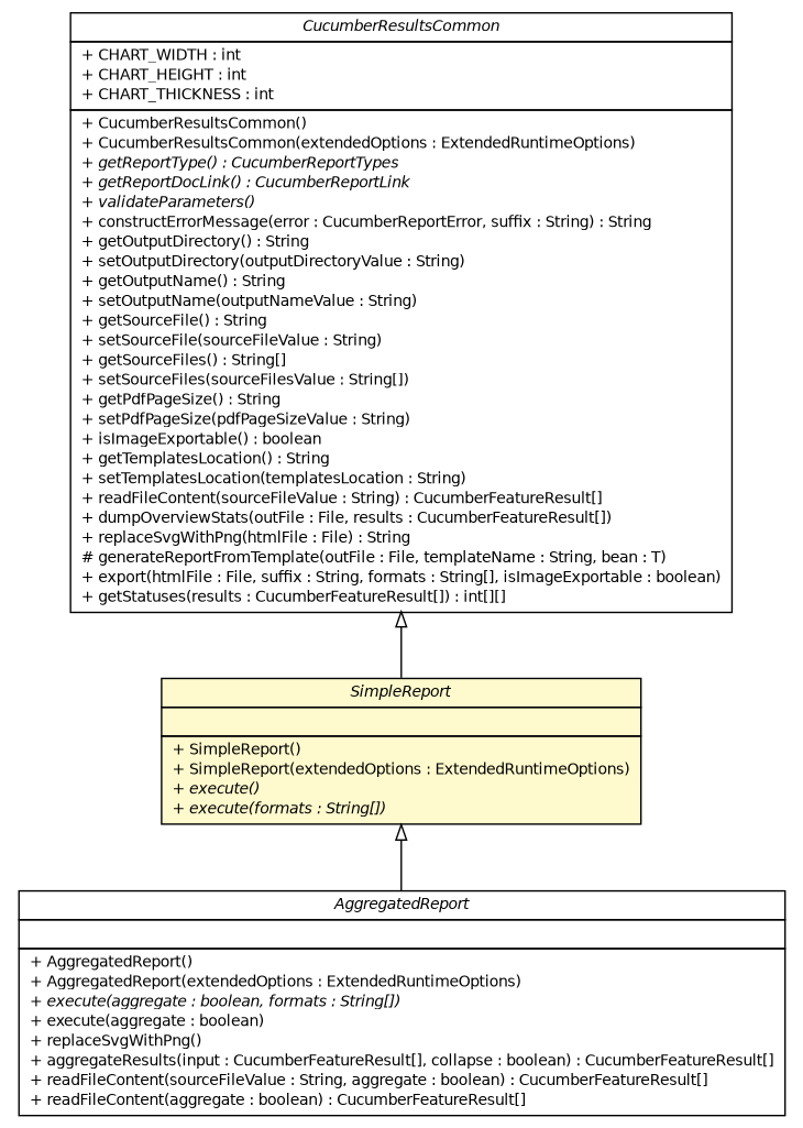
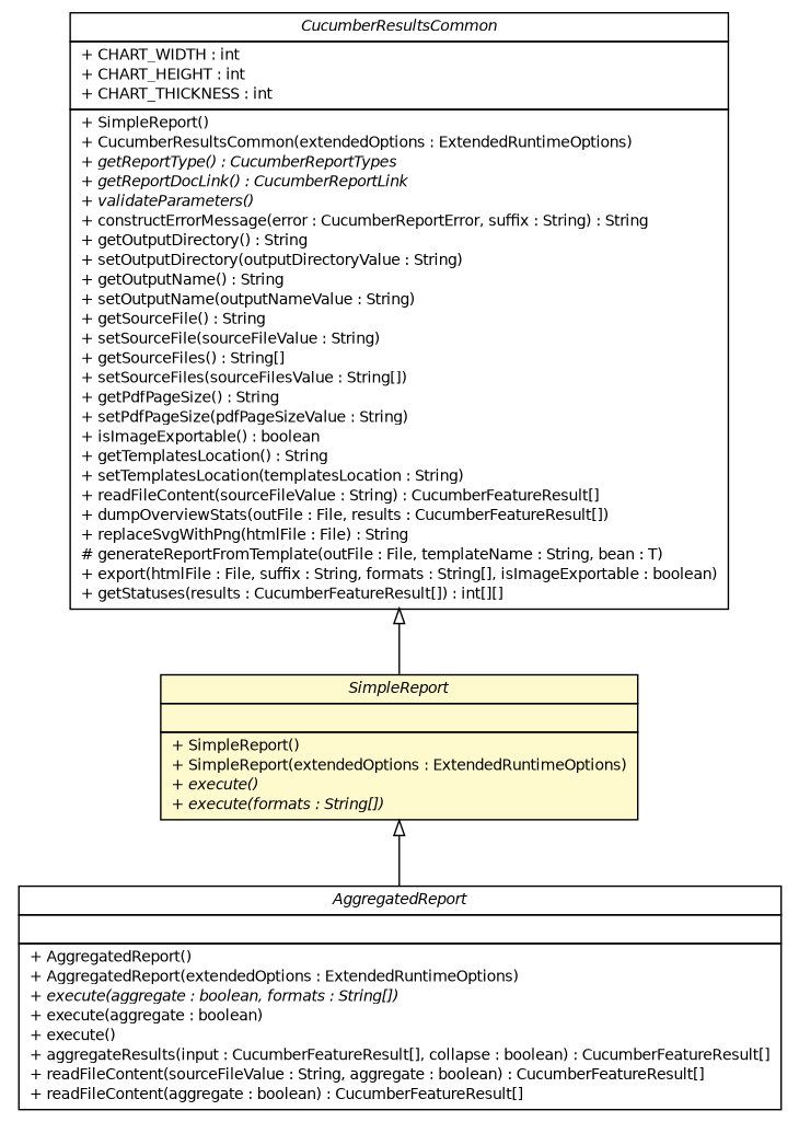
  digraph {
    nodesep=0.25
    ranksep=0.5
    node [fontcolor=black fontname=Helvetica fontsize=10.0 shape=plaintext]
    edge [arrowtail=empty dir=back fontname=Helvetica fontsize=10 headport=p labelfontname=Helvetica labelfontsize=10 tailport=p]
    n1 [label=<<table title="com.github.mkolisnyk.cucumber.reporting.interfaces.SimpleReport" border="0" cellborder="1" cellspacing="0" cellpadding="2" port="p" bgcolor="lemonChiffon" href="./SimpleReport.html"> 		<tr><td><table border="0" cellspacing="0" cellpadding="1"> <tr><td align="center" balign="center"><font face="Helvetica-Oblique"> SimpleReport </font></td></tr> 		</table></td></tr> 		<tr><td><table border="0" cellspacing="0" cellpadding="1"> <tr><td align="left" balign="left">  </td></tr> 		</table></td></tr> 		<tr><td><table border="0" cellspacing="0" cellpadding="1"> <tr><td align="left" balign="left"> + SimpleReport() </td></tr> <tr><td align="left" balign="left"> + SimpleReport(extendedOptions : ExtendedRuntimeOptions) </td></tr> <tr><td align="left" balign="left"><font face="Helvetica-Oblique" point-size="10.0"> + execute() </font></td></tr> <tr><td align="left" balign="left"><font face="Helvetica-Oblique" point-size="10.0"> + execute(formats : String[]) </font></td></tr> 		</table></td></tr> 		</table>>]
-   n2 [label=<<table title="com.github.mkolisnyk.cucumber.reporting.interfaces.AggregatedReport" border="0" cellborder="1" cellspacing="0" cellpadding="2" port="p" href="./AggregatedReport.html"> 		<tr><td><table border="0" cellspacing="0" cellpadding="1"> <tr><td align="center" balign="center"><font face="Helvetica-Oblique"> AggregatedReport </font></td></tr> 		</table></td></tr> 		<tr><td><table border="0" cellspacing="0" cellpadding="1"> <tr><td align="left" balign="left">  </td></tr> 		</table></td></tr> 		<tr><td><table border="0" cellspacing="0" cellpadding="1"> <tr><td align="left" balign="left"> + AggregatedReport() </td></tr> <tr><td align="left" balign="left"> + AggregatedReport(extendedOptions : ExtendedRuntimeOptions) </td></tr> <tr><td align="left" balign="left"><font face="Helvetica-Oblique" point-size="10.0"> + execute(aggregate : boolean, formats : String[]) </font></td></tr> <tr><td align="left" balign="left"> + execute(aggregate : boolean) </td></tr> <tr><td align="left" balign="left"> + replaceSvgWithPng() </td></tr> <tr><td align="left" balign="left"> + aggregateResults(input : CucumberFeatureResult[], collapse : boolean) : CucumberFeatureResult[] </td></tr> <tr><td align="left" balign="left"> + readFileContent(sourceFileValue : String, aggregate : boolean) : CucumberFeatureResult[] </td></tr> <tr><td align="left" balign="left"> + readFileContent(aggregate : boolean) : CucumberFeatureResult[] </td></tr> 		</table></td></tr> 		</table>>]
-   n3 [label=<<table title="com.github.mkolisnyk.cucumber.reporting.interfaces.CucumberResultsCommon" border="0" cellborder="1" cellspacing="0" cellpadding="2" port="p" href="./CucumberResultsCommon.html"> 		<tr><td><table border="0" cellspacing="0" cellpadding="1"> <tr><td align="center" balign="center"><font face="Helvetica-Oblique"> CucumberResultsCommon </font></td></tr> 		</table></td></tr> 		<tr><td><table border="0" cellspacing="0" cellpadding="1"> <tr><td align="left" balign="left"> + CHART_WIDTH : int </td></tr> <tr><td align="left" balign="left"> + CHART_HEIGHT : int </td></tr> <tr><td align="left" balign="left"> + CHART_THICKNESS : int </td></tr> 		</table></td></tr> 		<tr><td><table border="0" cellspacing="0" cellpadding="1"> <tr><td align="left" balign="left"> + CucumberResultsCommon() </td></tr> <tr><td align="left" balign="left"> + CucumberResultsCommon(extendedOptions : ExtendedRuntimeOptions) </td></tr> <tr><td align="left" balign="left"><font face="Helvetica-Oblique" point-size="10.0"> + getReportType() : CucumberReportTypes </font></td></tr> <tr><td align="left" balign="left"><font face="Helvetica-Oblique" point-size="10.0"> + getReportDocLink() : CucumberReportLink </font></td></tr> <tr><td align="left" balign="left"><font face="Helvetica-Oblique" point-size="10.0"> + validateParameters() </font></td></tr> <tr><td align="left" balign="left"> + constructErrorMessage(error : CucumberReportError, suffix : String) : String </td></tr> <tr><td align="left" balign="left"> + getOutputDirectory() : String </td></tr> <tr><td align="left" balign="left"> + setOutputDirectory(outputDirectoryValue : String) </td></tr> <tr><td align="left" balign="left"> + getOutputName() : String </td></tr> <tr><td align="left" balign="left"> + setOutputName(outputNameValue : String) </td></tr> <tr><td align="left" balign="left"> + getSourceFile() : String </td></tr> <tr><td align="left" balign="left"> + setSourceFile(sourceFileValue : String) </td></tr> <tr><td align="left" balign="left"> + getSourceFiles() : String[] </td></tr> <tr><td align="left" balign="left"> + setSourceFiles(sourceFilesValue : String[]) </td></tr> <tr><td align="left" balign="left"> + getPdfPageSize() : String </td></tr> <tr><td align="left" balign="left"> + setPdfPageSize(pdfPageSizeValue : String) </td></tr> <tr><td align="left" balign="left"> + isImageExportable() : boolean </td></tr> <tr><td align="left" balign="left"> + getTemplatesLocation() : String </td></tr> <tr><td align="left" balign="left"> + setTemplatesLocation(templatesLocation : String) </td></tr> <tr><td align="left" balign="left"> + readFileContent(sourceFileValue : String) : CucumberFeatureResult[] </td></tr> <tr><td align="left" balign="left"> + dumpOverviewStats(outFile : File, results : CucumberFeatureResult[]) </td></tr> <tr><td align="left" balign="left"> + replaceSvgWithPng(htmlFile : File) : String </td></tr> <tr><td align="left" balign="left"> # generateReportFromTemplate(outFile : File, templateName : String, bean : T) </td></tr> <tr><td align="left" balign="left"> + export(htmlFile : File, suffix : String, formats : String[], isImageExportable : boolean) </td></tr> <tr><td align="left" balign="left"> + getStatuses(results : CucumberFeatureResult[]) : int[][] </td></tr> 		</table></td></tr> 		</table>>]
+   n2 [label=<<table title="com.github.mkolisnyk.cucumber.reporting.interfaces.AggregatedReport" border="0" cellborder="1" cellspacing="0" cellpadding="2" port="p" href="./AggregatedReport.html"> 		<tr><td><table border="0" cellspacing="0" cellpadding="1"> <tr><td align="center" balign="center"><font face="Helvetica-Oblique"> AggregatedReport </font></td></tr> 		</table></td></tr> 		<tr><td><table border="0" cellspacing="0" cellpadding="1"> <tr><td align="left" balign="left">  </td></tr> 		</table></td></tr> 		<tr><td><table border="0" cellspacing="0" cellpadding="1"> <tr><td align="left" balign="left"> + AggregatedReport() </td></tr> <tr><td align="left" balign="left"> + AggregatedReport(extendedOptions : ExtendedRuntimeOptions) </td></tr> <tr><td align="left" balign="left"><font face="Helvetica-Oblique" point-size="10.0"> + execute(aggregate : boolean, formats : String[]) </font></td></tr> <tr><td align="left" balign="left"> + execute(aggregate : boolean) </td></tr> <tr><td align="left" balign="left"> + execute() </td></tr> <tr><td align="left" balign="left"> + aggregateResults(input : CucumberFeatureResult[], collapse : boolean) : CucumberFeatureResult[] </td></tr> <tr><td align="left" balign="left"> + readFileContent(sourceFileValue : String, aggregate : boolean) : CucumberFeatureResult[] </td></tr> <tr><td align="left" balign="left"> + readFileContent(aggregate : boolean) : CucumberFeatureResult[] </td></tr> 		</table></td></tr> 		</table>>]
+   n3 [label=<<table title="com.github.mkolisnyk.cucumber.reporting.interfaces.CucumberResultsCommon" border="0" cellborder="1" cellspacing="0" cellpadding="2" port="p" href="./CucumberResultsCommon.html"> 		<tr><td><table border="0" cellspacing="0" cellpadding="1"> <tr><td align="center" balign="center"><font face="Helvetica-Oblique"> CucumberResultsCommon </font></td></tr> 		</table></td></tr> 		<tr><td><table border="0" cellspacing="0" cellpadding="1"> <tr><td align="left" balign="left"> + CHART_WIDTH : int </td></tr> <tr><td align="left" balign="left"> + CHART_HEIGHT : int </td></tr> <tr><td align="left" balign="left"> + CHART_THICKNESS : int </td></tr> 		</table></td></tr> 		<tr><td><table border="0" cellspacing="0" cellpadding="1"> <tr><td align="left" balign="left"> + SimpleReport() </td></tr> <tr><td align="left" balign="left"> + CucumberResultsCommon(extendedOptions : ExtendedRuntimeOptions) </td></tr> <tr><td align="left" balign="left"><font face="Helvetica-Oblique" point-size="10.0"> + getReportType() : CucumberReportTypes </font></td></tr> <tr><td align="left" balign="left"><font face="Helvetica-Oblique" point-size="10.0"> + getReportDocLink() : CucumberReportLink </font></td></tr> <tr><td align="left" balign="left"><font face="Helvetica-Oblique" point-size="10.0"> + validateParameters() </font></td></tr> <tr><td align="left" balign="left"> + constructErrorMessage(error : CucumberReportError, suffix : String) : String </td></tr> <tr><td align="left" balign="left"> + getOutputDirectory() : String </td></tr> <tr><td align="left" balign="left"> + setOutputDirectory(outputDirectoryValue : String) </td></tr> <tr><td align="left" balign="left"> + getOutputName() : String </td></tr> <tr><td align="left" balign="left"> + setOutputName(outputNameValue : String) </td></tr> <tr><td align="left" balign="left"> + getSourceFile() : String </td></tr> <tr><td align="left" balign="left"> + setSourceFile(sourceFileValue : String) </td></tr> <tr><td align="left" balign="left"> + getSourceFiles() : String[] </td></tr> <tr><td align="left" balign="left"> + setSourceFiles(sourceFilesValue : String[]) </td></tr> <tr><td align="left" balign="left"> + getPdfPageSize() : String </td></tr> <tr><td align="left" balign="left"> + setPdfPageSize(pdfPageSizeValue : String) </td></tr> <tr><td align="left" balign="left"> + isImageExportable() : boolean </td></tr> <tr><td align="left" balign="left"> + getTemplatesLocation() : String </td></tr> <tr><td align="left" balign="left"> + setTemplatesLocation(templatesLocation : String) </td></tr> <tr><td align="left" balign="left"> + readFileContent(sourceFileValue : String) : CucumberFeatureResult[] </td></tr> <tr><td align="left" balign="left"> + dumpOverviewStats(outFile : File, results : CucumberFeatureResult[]) </td></tr> <tr><td align="left" balign="left"> + replaceSvgWithPng(htmlFile : File) : String </td></tr> <tr><td align="left" balign="left"> # generateReportFromTemplate(outFile : File, templateName : String, bean : T) </td></tr> <tr><td align="left" balign="left"> + export(htmlFile : File, suffix : String, formats : String[], isImageExportable : boolean) </td></tr> <tr><td align="left" balign="left"> + getStatuses(results : CucumberFeatureResult[]) : int[][] </td></tr> 		</table></td></tr> 		</table>>]
    n1 -> n2
    n3 -> n1
  }
